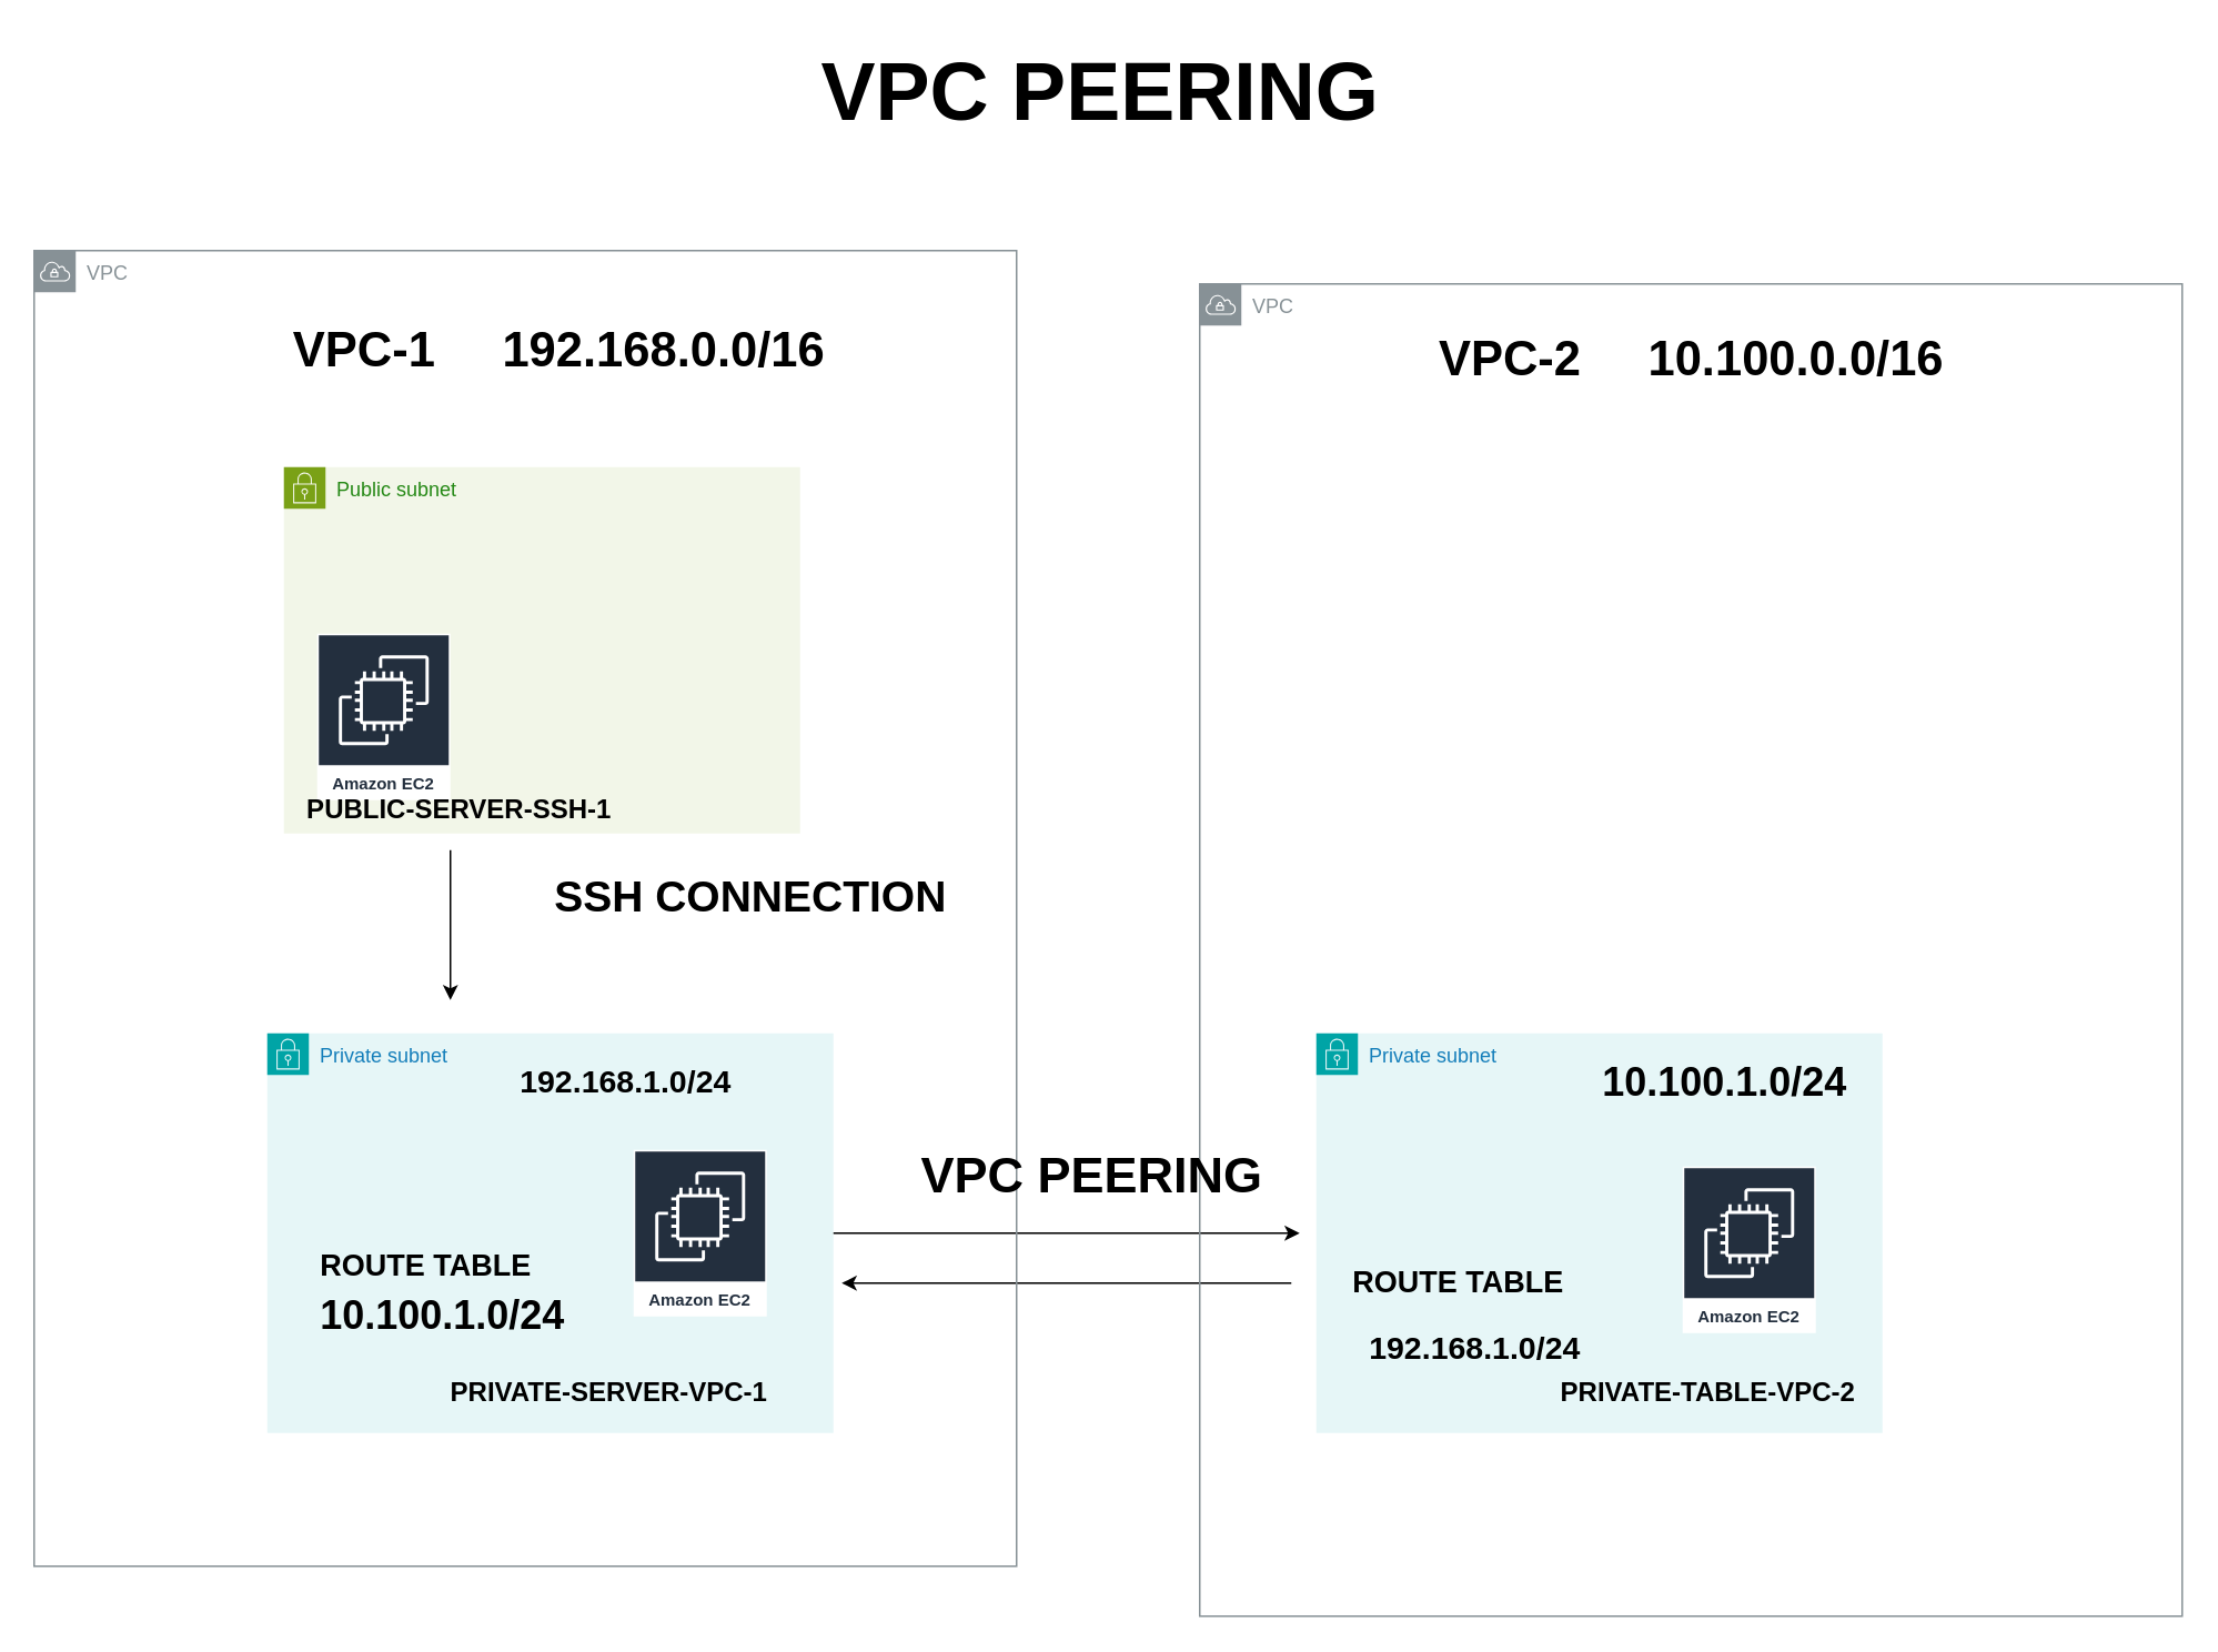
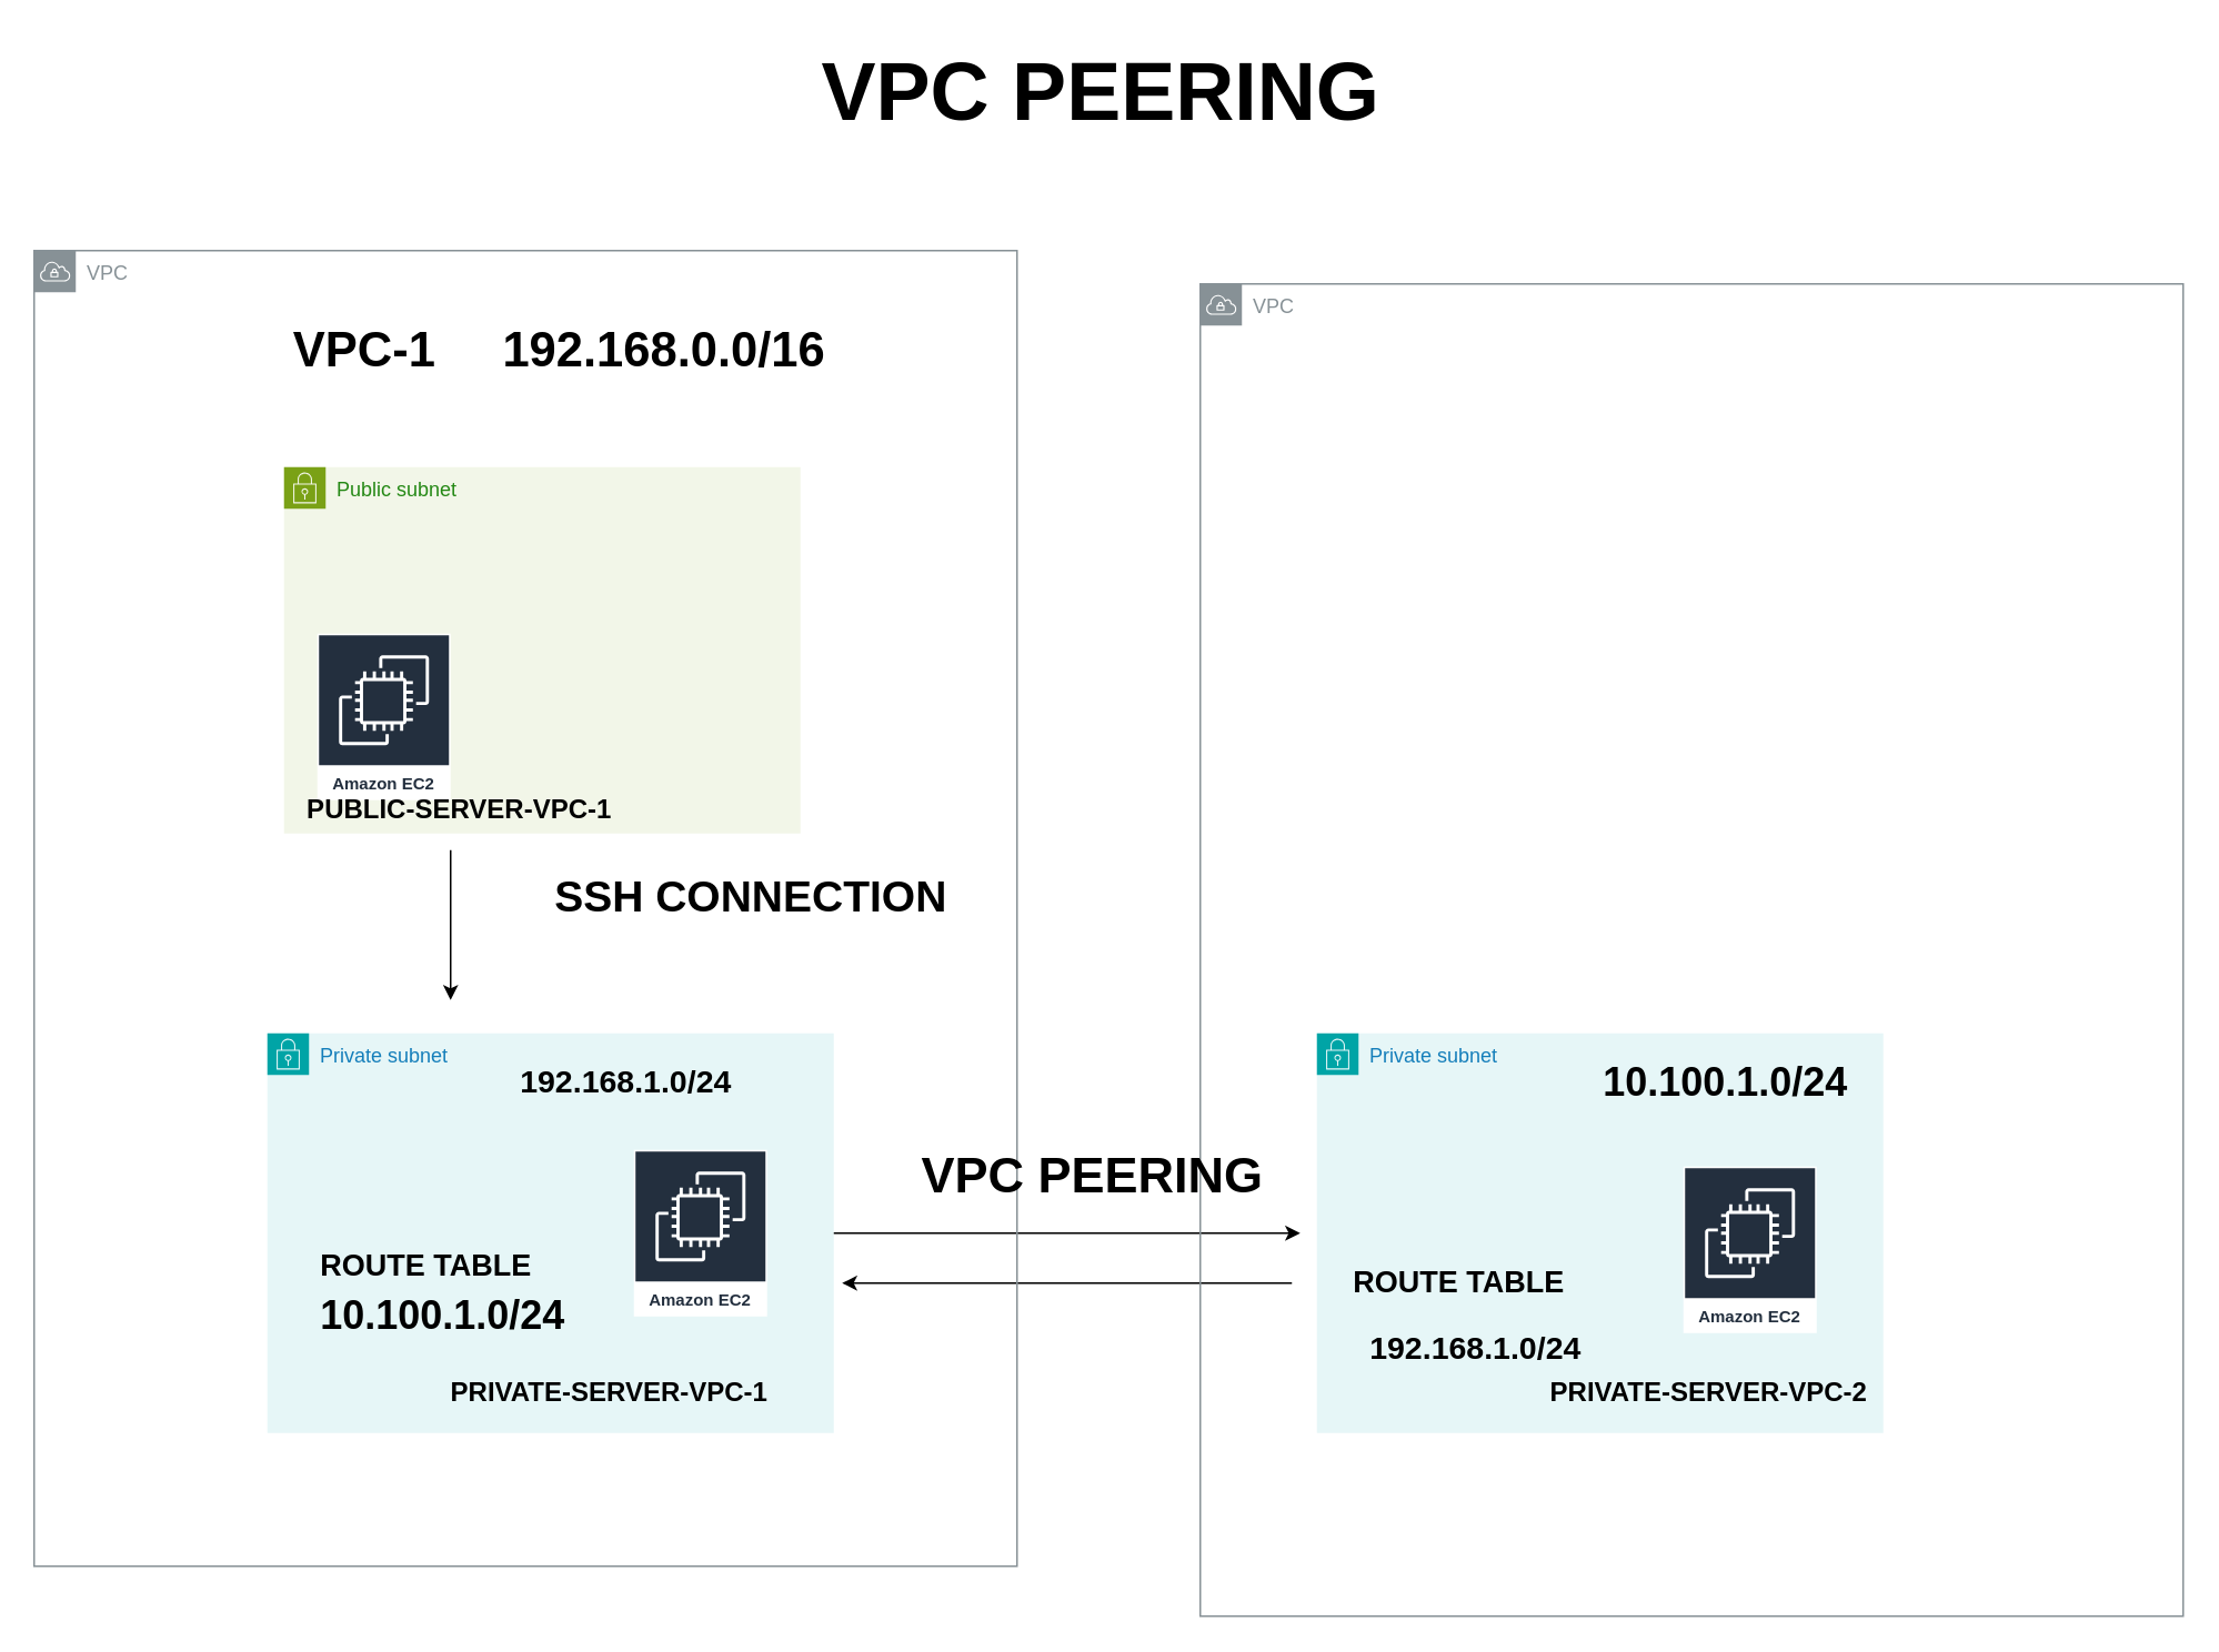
  <mxCell id="0" />
  <mxCell id="1" parent="0" />
  <mxCell id="2" value="Public subnet" style="points=[[0,0],[0.25,0],[0.5,0],[0.75,0],[1,0],[1,0.25],[1,0.5],[1,0.75],[1,1],[0.75,1],[0.5,1],[0.25,1],[0,1],[0,0.75],[0,0.5],[0,0.25]];outlineConnect=0;gradientColor=none;html=1;whiteSpace=wrap;fontSize=12;fontStyle=0;container=1;pointerEvents=0;collapsible=0;recursiveResize=0;shape=mxgraph.aws4.group;grIcon=mxgraph.aws4.group_security_group;grStroke=0;strokeColor=#7AA116;fillColor=#F2F6E8;verticalAlign=top;align=left;spacingLeft=30;fontColor=#248814;dashed=0;" vertex="1" parent="1"><mxGeometry x="170" y="280" width="310" height="220" as="geometry" /></mxCell>
  <mxCell id="3" value="Amazon EC2" style="sketch=0;outlineConnect=0;fontColor=#232F3E;gradientColor=none;strokeColor=#ffffff;fillColor=#232F3E;dashed=0;verticalLabelPosition=middle;verticalAlign=bottom;align=center;html=1;whiteSpace=wrap;fontSize=10;fontStyle=1;spacing=3;shape=mxgraph.aws4.productIcon;prIcon=mxgraph.aws4.ec2;" vertex="1" parent="2"><mxGeometry x="20" y="100" width="80" height="100" as="geometry" /></mxCell>
  <mxCell id="4" value="Private subnet" style="points=[[0,0],[0.25,0],[0.5,0],[0.75,0],[1,0],[1,0.25],[1,0.5],[1,0.75],[1,1],[0.75,1],[0.5,1],[0.25,1],[0,1],[0,0.75],[0,0.5],[0,0.25]];outlineConnect=0;gradientColor=none;html=1;whiteSpace=wrap;fontSize=12;fontStyle=0;container=1;pointerEvents=0;collapsible=0;recursiveResize=0;shape=mxgraph.aws4.group;grIcon=mxgraph.aws4.group_security_group;grStroke=0;strokeColor=#00A4A6;fillColor=#E6F6F7;verticalAlign=top;align=left;spacingLeft=30;fontColor=#147EBA;dashed=0;" vertex="1" parent="1"><mxGeometry x="160" y="620" width="340" height="240" as="geometry" /></mxCell>
  <mxCell id="5" value="&lt;font style=&quot;font-size: 19px;&quot;&gt;&lt;b&gt;192.168.1.0/24&lt;/b&gt;&lt;/font&gt;" style="text;html=1;align=center;verticalAlign=middle;resizable=0;points=[];autosize=1;strokeColor=none;fillColor=none;" vertex="1" parent="4"><mxGeometry x="140" y="10" width="150" height="40" as="geometry" /></mxCell>
  <mxCell id="6" value="&lt;div&gt;&lt;font size=&quot;1&quot;&gt;&lt;b&gt;&lt;font style=&quot;font-size: 18px;&quot;&gt;ROUTE TABLE &lt;/font&gt;&lt;/b&gt;&lt;br&gt;&lt;/font&gt;&lt;/div&gt;" style="text;html=1;align=center;verticalAlign=middle;resizable=0;points=[];autosize=1;strokeColor=none;fillColor=none;" vertex="1" parent="4"><mxGeometry x="20" y="120" width="150" height="40" as="geometry" /></mxCell>
  <mxCell id="7" value="&lt;font style=&quot;font-size: 24px;&quot;&gt;&lt;b&gt;10.100.1.0/24&lt;/b&gt;&lt;/font&gt;" style="text;html=1;align=center;verticalAlign=middle;resizable=0;points=[];autosize=1;strokeColor=none;fillColor=none;" vertex="1" parent="4"><mxGeometry x="20" y="150" width="170" height="40" as="geometry" /></mxCell>
  <mxCell id="8" value="Amazon EC2" style="sketch=0;outlineConnect=0;fontColor=#232F3E;gradientColor=none;strokeColor=#ffffff;fillColor=#232F3E;dashed=0;verticalLabelPosition=middle;verticalAlign=bottom;align=center;html=1;whiteSpace=wrap;fontSize=10;fontStyle=1;spacing=3;shape=mxgraph.aws4.productIcon;prIcon=mxgraph.aws4.ec2;" vertex="1" parent="4"><mxGeometry x="220" y="70" width="80" height="100" as="geometry" /></mxCell>
  <mxCell id="9" value="Private subnet" style="points=[[0,0],[0.25,0],[0.5,0],[0.75,0],[1,0],[1,0.25],[1,0.5],[1,0.75],[1,1],[0.75,1],[0.5,1],[0.25,1],[0,1],[0,0.75],[0,0.5],[0,0.25]];outlineConnect=0;gradientColor=none;html=1;whiteSpace=wrap;fontSize=12;fontStyle=0;container=1;pointerEvents=0;collapsible=0;recursiveResize=0;shape=mxgraph.aws4.group;grIcon=mxgraph.aws4.group_security_group;grStroke=0;strokeColor=#00A4A6;fillColor=#E6F6F7;verticalAlign=top;align=left;spacingLeft=30;fontColor=#147EBA;dashed=0;" vertex="1" parent="1"><mxGeometry x="790" y="620" width="340" height="240" as="geometry" /></mxCell>
  <mxCell id="10" value="&lt;div&gt;&lt;font size=&quot;1&quot;&gt;&lt;b&gt;&lt;font style=&quot;font-size: 18px;&quot;&gt;ROUTE TABLE &lt;/font&gt;&lt;/b&gt;&lt;br&gt;&lt;/font&gt;&lt;/div&gt;" style="text;html=1;align=center;verticalAlign=middle;resizable=0;points=[];autosize=1;strokeColor=none;fillColor=none;" vertex="1" parent="9"><mxGeometry x="10" y="130" width="150" height="40" as="geometry" /></mxCell>
  <mxCell id="11" value="&lt;font style=&quot;font-size: 24px;&quot;&gt;&lt;b&gt;10.100.1.0/24&lt;/b&gt;&lt;/font&gt;" style="text;html=1;align=center;verticalAlign=middle;resizable=0;points=[];autosize=1;strokeColor=none;fillColor=none;" vertex="1" parent="9"><mxGeometry x="160" y="10" width="170" height="40" as="geometry" /></mxCell>
  <mxCell id="12" value="&lt;font style=&quot;font-size: 19px;&quot;&gt;&lt;b&gt;192.168.1.0/24&lt;/b&gt;&lt;/font&gt;" style="text;html=1;align=center;verticalAlign=middle;resizable=0;points=[];autosize=1;strokeColor=none;fillColor=none;" vertex="1" parent="9"><mxGeometry x="20" y="170" width="150" height="40" as="geometry" /></mxCell>
  <mxCell id="13" value="Amazon EC2" style="sketch=0;outlineConnect=0;fontColor=#232F3E;gradientColor=none;strokeColor=#ffffff;fillColor=#232F3E;dashed=0;verticalLabelPosition=middle;verticalAlign=bottom;align=center;html=1;whiteSpace=wrap;fontSize=10;fontStyle=1;spacing=3;shape=mxgraph.aws4.productIcon;prIcon=mxgraph.aws4.ec2;" vertex="1" parent="9"><mxGeometry x="220" y="80" width="80" height="100" as="geometry" /></mxCell>
  <mxCell id="14" value="" style="endArrow=classic;html=1;rounded=0;" edge="1" parent="1"><mxGeometry width="50" height="50" relative="1" as="geometry"><mxPoint x="500" y="740" as="sourcePoint" /><mxPoint x="780" y="740" as="targetPoint" /></mxGeometry></mxCell>
  <mxCell id="15" value="" style="endArrow=classic;html=1;rounded=0;" edge="1" parent="1"><mxGeometry width="50" height="50" relative="1" as="geometry"><mxPoint x="775" y="770" as="sourcePoint" /><mxPoint x="505" y="770" as="targetPoint" /></mxGeometry></mxCell>
  <mxCell id="16" value="VPC" style="sketch=0;outlineConnect=0;gradientColor=none;html=1;whiteSpace=wrap;fontSize=12;fontStyle=0;shape=mxgraph.aws4.group;grIcon=mxgraph.aws4.group_vpc;strokeColor=#879196;fillColor=none;verticalAlign=top;align=left;spacingLeft=30;fontColor=#879196;dashed=0;" vertex="1" parent="1"><mxGeometry x="20" y="150" width="590" height="790" as="geometry" /></mxCell>
  <mxCell id="17" value="VPC" style="sketch=0;outlineConnect=0;gradientColor=none;html=1;whiteSpace=wrap;fontSize=12;fontStyle=0;shape=mxgraph.aws4.group;grIcon=mxgraph.aws4.group_vpc;strokeColor=#879196;fillColor=none;verticalAlign=top;align=left;spacingLeft=30;fontColor=#879196;dashed=0;" vertex="1" parent="1"><mxGeometry x="720" y="170" width="590" height="800" as="geometry" /></mxCell>
  <mxCell id="18" value="" style="endArrow=classic;html=1;rounded=0;" edge="1" parent="1"><mxGeometry width="50" height="50" relative="1" as="geometry"><mxPoint x="270" y="510" as="sourcePoint" /><mxPoint x="270" y="600" as="targetPoint" /></mxGeometry></mxCell>
  <mxCell id="19" value="&lt;font style=&quot;font-size: 26px;&quot;&gt;&lt;b&gt;SSH CONNECTION &lt;/b&gt;&lt;/font&gt;" style="text;html=1;align=center;verticalAlign=middle;resizable=0;points=[];autosize=1;strokeColor=none;fillColor=none;" vertex="1" parent="1"><mxGeometry x="320" y="518" width="260" height="40" as="geometry" /></mxCell>
  <mxCell id="20" value="&lt;b&gt;&lt;font style=&quot;font-size: 29px;&quot;&gt;VPC-1&amp;nbsp;&amp;nbsp;&amp;nbsp;&amp;nbsp; 192.168.0.0/16&lt;/font&gt;&lt;/b&gt;" style="text;html=1;align=center;verticalAlign=middle;resizable=0;points=[];autosize=1;strokeColor=none;fillColor=none;" vertex="1" parent="1"><mxGeometry x="165" y="185" width="340" height="50" as="geometry" /></mxCell>
- <mxCell id="21" value="&lt;b&gt;&lt;font style=&quot;font-size: 29px;&quot;&gt;VPC-2 &amp;nbsp;&amp;nbsp;&amp;nbsp; 10.100.0.0/16&lt;/font&gt;&lt;/b&gt;" style="text;html=1;align=center;verticalAlign=middle;resizable=0;points=[];autosize=1;strokeColor=none;fillColor=none;" vertex="1" parent="1"><mxGeometry x="850" y="190" width="330" height="50" as="geometry" /></mxCell>
  <mxCell id="22" value="&lt;b&gt;&lt;font style=&quot;font-size: 30px;&quot;&gt;VPC PEERING &lt;/font&gt;&lt;/b&gt;" style="text;html=1;align=center;verticalAlign=middle;resizable=0;points=[];autosize=1;strokeColor=none;fillColor=none;" vertex="1" parent="1"><mxGeometry x="540" y="680" width="230" height="50" as="geometry" /></mxCell>
  <mxCell id="23" value="&lt;b&gt;&lt;font style=&quot;font-size: 49px;&quot;&gt;VPC PEERING&lt;br&gt;&lt;/font&gt;&lt;/b&gt;" style="text;html=1;align=center;verticalAlign=middle;resizable=0;points=[];autosize=1;strokeColor=none;fillColor=none;" vertex="1" parent="1"><mxGeometry x="480" y="20" width="360" height="70" as="geometry" /></mxCell>
- <mxCell id="24" value="&lt;font style=&quot;font-size: 16px;&quot;&gt;&lt;b&gt;PUBLIC-SERVER-SSH-1&lt;/b&gt;&lt;/font&gt;" style="text;html=1;align=center;verticalAlign=middle;resizable=0;points=[];autosize=1;strokeColor=none;fillColor=none;" vertex="1" parent="1"><mxGeometry x="170" y="470" width="210" height="30" as="geometry" /></mxCell>
- <mxCell id="25" value="&lt;font style=&quot;font-size: 16px;&quot;&gt;&lt;b&gt;PRIVATE-TABLE-VPC-2&lt;/b&gt;&lt;/font&gt;" style="text;html=1;align=center;verticalAlign=middle;resizable=0;points=[];autosize=1;strokeColor=none;fillColor=none;" vertex="1" parent="1"><mxGeometry x="920" y="820" width="210" height="30" as="geometry" /></mxCell>
+ <mxCell id="24" value="&lt;font style=&quot;font-size: 16px;&quot;&gt;&lt;b&gt;PUBLIC-SERVER-VPC-1&lt;/b&gt;&lt;/font&gt;" style="text;html=1;align=center;verticalAlign=middle;resizable=0;points=[];autosize=1;strokeColor=none;fillColor=none;" vertex="1" parent="1"><mxGeometry x="170" y="470" width="210" height="30" as="geometry" /></mxCell>
+ <mxCell id="25" value="&lt;font style=&quot;font-size: 16px;&quot;&gt;&lt;b&gt;PRIVATE-SERVER-VPC-2&lt;/b&gt;&lt;/font&gt;" style="text;html=1;align=center;verticalAlign=middle;resizable=0;points=[];autosize=1;strokeColor=none;fillColor=none;" vertex="1" parent="1"><mxGeometry x="920" y="820" width="210" height="30" as="geometry" /></mxCell>
  <mxCell id="26" value="&lt;font style=&quot;font-size: 16px;&quot;&gt;&lt;b&gt;PRIVATE-SERVER-VPC-1&lt;/b&gt;&lt;/font&gt;" style="text;html=1;align=center;verticalAlign=middle;resizable=0;points=[];autosize=1;strokeColor=none;fillColor=none;" vertex="1" parent="1"><mxGeometry x="260" y="820" width="210" height="30" as="geometry" /></mxCell>
